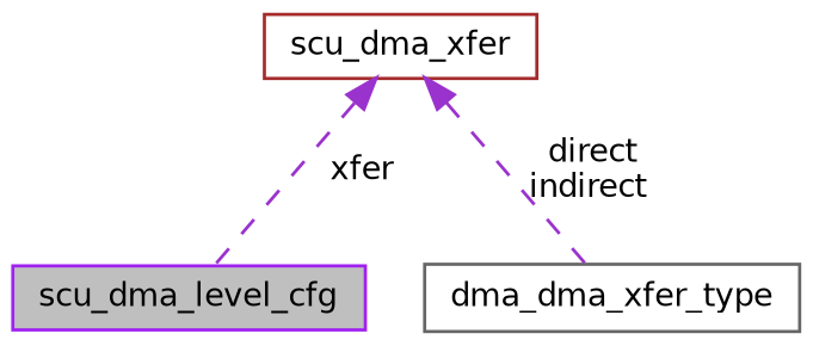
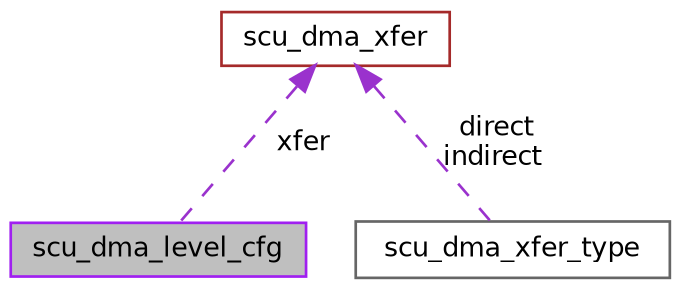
  digraph {
    node [fillcolor=white fontname=Helvetica fontsize=10 shape=record style=filled]
    edge [color=darkorchid3 dir=back fontname=Helvetica fontsize=10 labelfontname=Helvetica labelfontsize=10 style=dashed]
    n1 [color=purple fillcolor=grey75 fontcolor=black height=0.2 label=scu_dma_level_cfg width=0.4]
-   n2 [color=gray40 height=0.2 label=dma_dma_xfer_type width=0.4]
+   n2 [color=gray40 height=0.2 label=scu_dma_xfer_type width=0.4]
    n3 [color=brown height=0.2 label=scu_dma_xfer width=0.4]
    n3 -> n1 [label=" xfer"]
    n3 -> n2 [label=" direct\nindirect"]
  }
